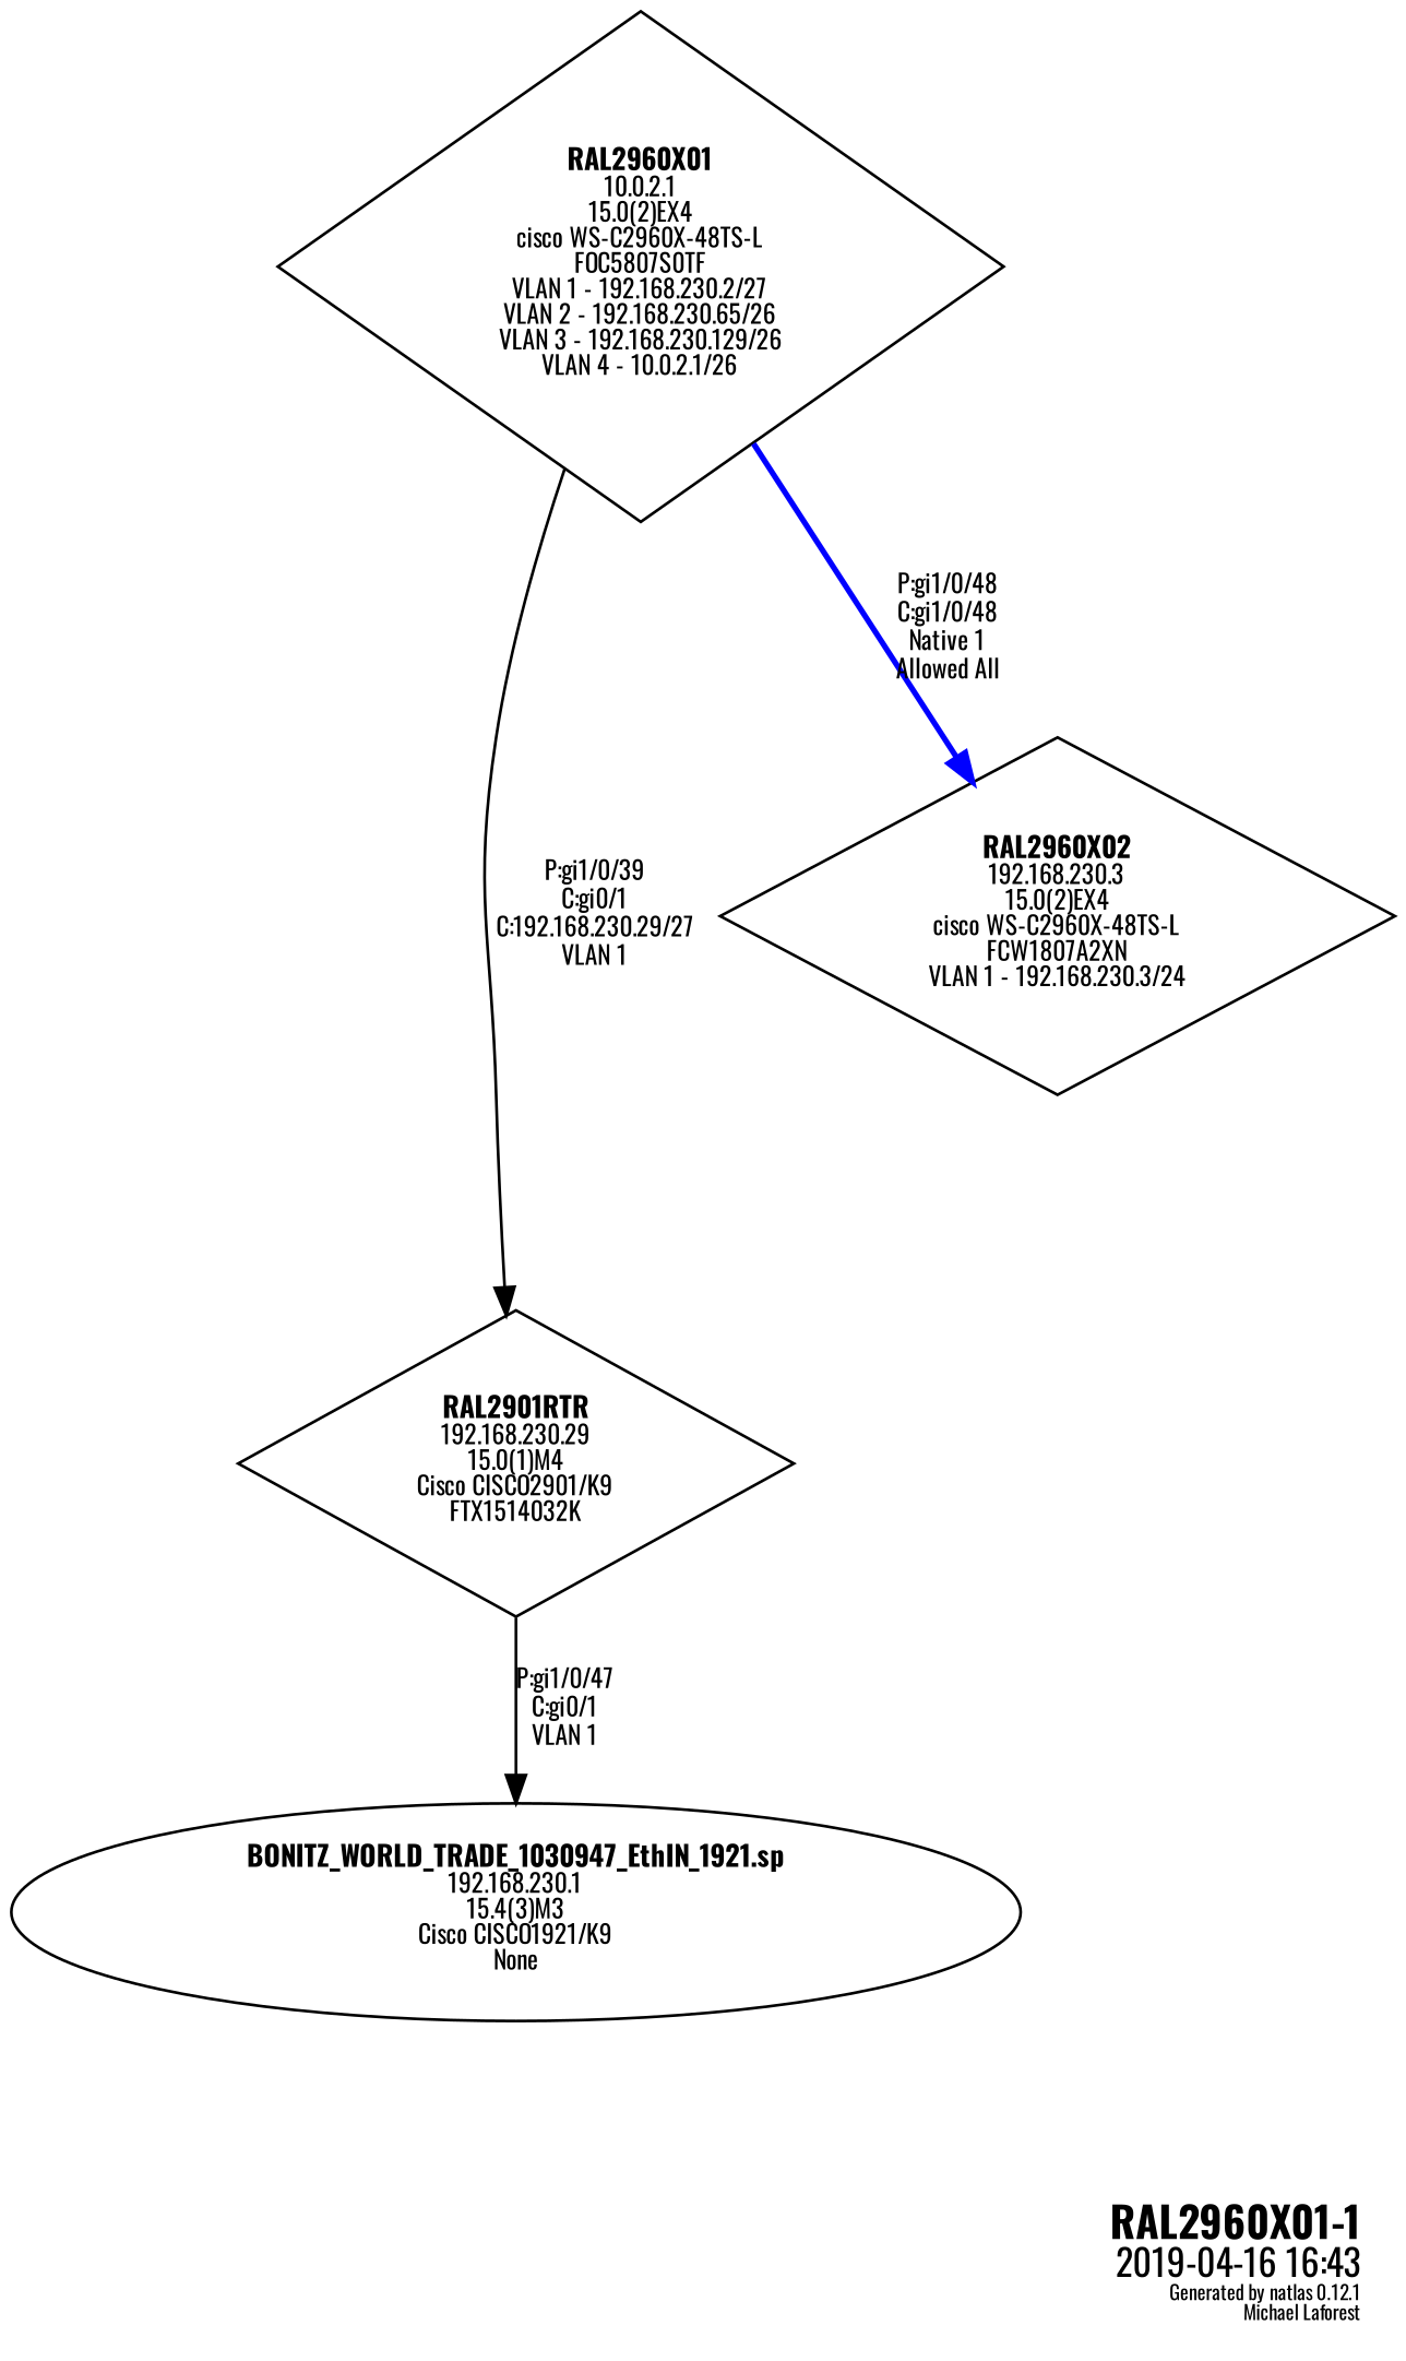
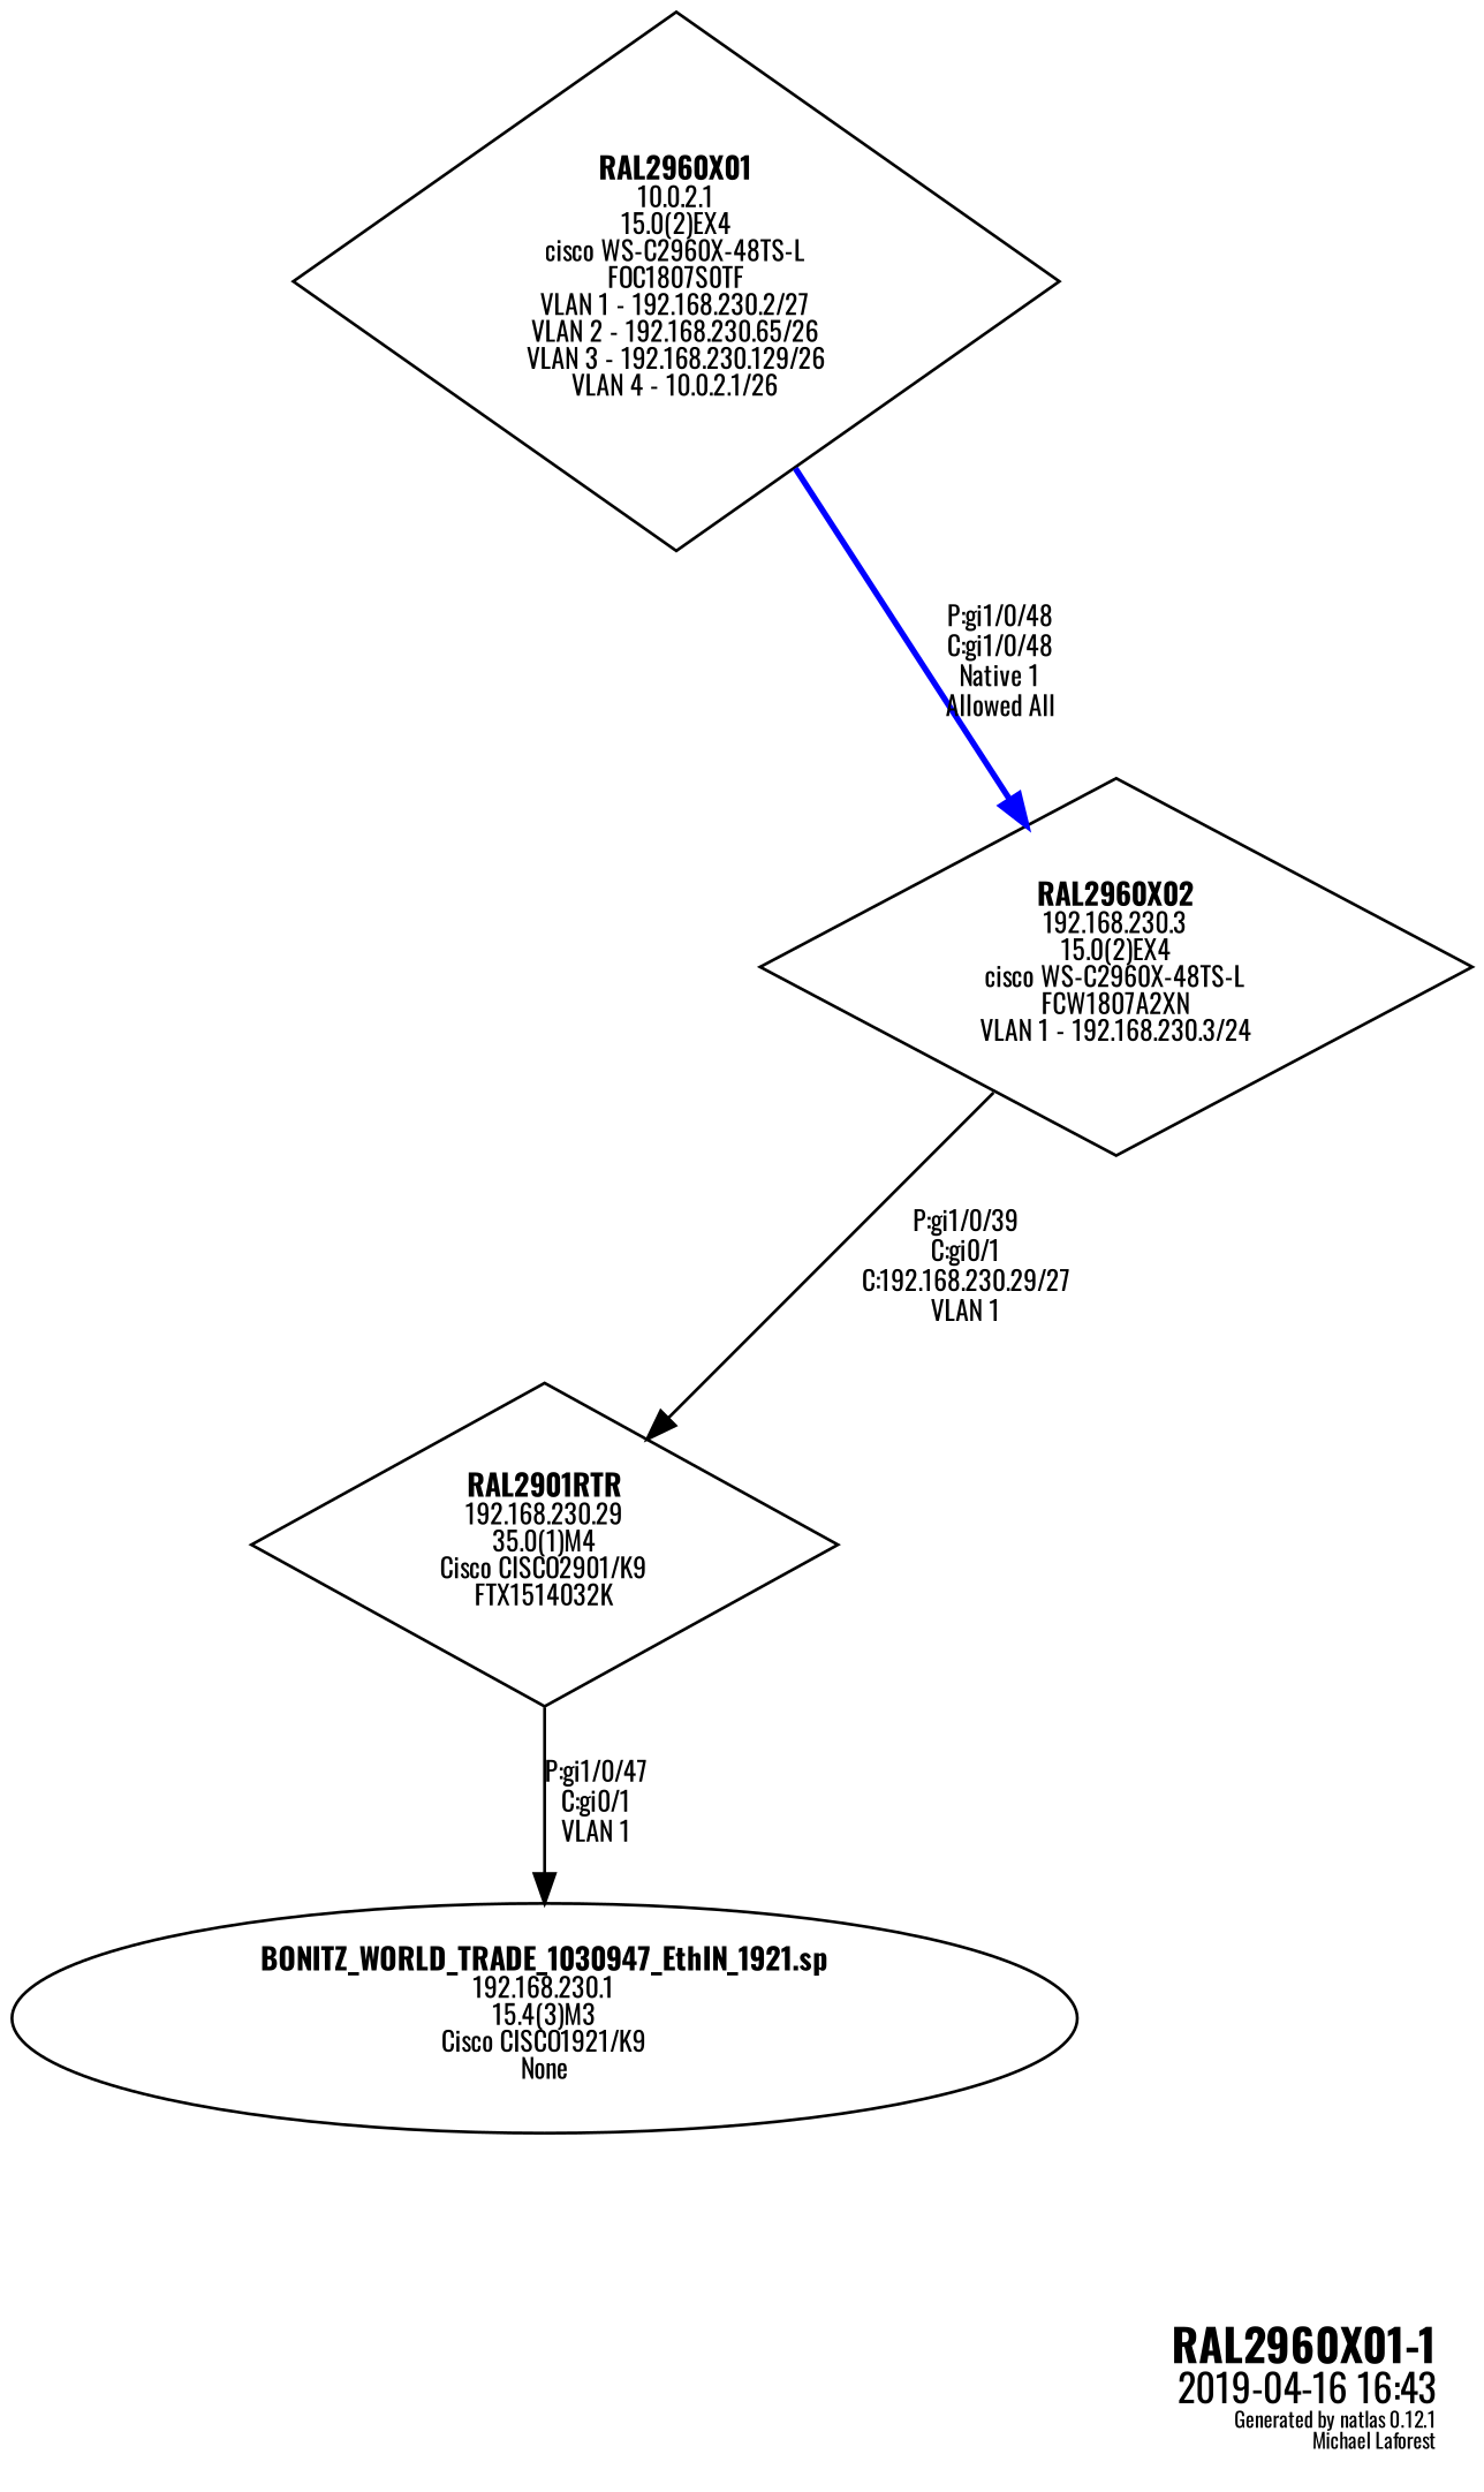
  graph {
    fontname=Oswald
    fontsize=10
    label=<<table border="0"><tr><td balign="right"><font point-size="15"><b>RAL2960X01-1</b></font><br /><font point-size="13">2019-04-16 16:43</font><br /><font point-size="7">Generated by natlas 0.12.1<br />Michael Laforest</font><br /></td></tr></table>>
    labeljust=r
    labelloc=b
    node [fontname=Oswald fontsize=9 peripheries=1 shape=diamond style=solid]
    edge [color=black dir=forward fontname=Oswald fontsize=9 labeljust=l style=solid]
-   n1 [height=2.5 label=<<font point-size="10"><b>RAL2960X01</b></font><br />10.0.2.1<br />15.0(2)EX4<br />cisco WS-C2960X-48TS-L<br />FOC5807S0TF<br />VLAN 1 - 192.168.230.2/27<br />VLAN 2 - 192.168.230.65/26<br />VLAN 3 - 192.168.230.129/26<br />VLAN 4 - 10.0.2.1/26<br />> width=3.5556]
-   n2 [height=1.5 label=<<font point-size="10"><b>RAL2901RTR</b></font><br />192.168.230.29<br />15.0(1)M4<br />Cisco CISCO2901/K9<br />FTX1514032K<br />> width=2.7222]
+   n1 [height=2.5 label=<<font point-size="10"><b>RAL2960X01</b></font><br />10.0.2.1<br />15.0(2)EX4<br />cisco WS-C2960X-48TS-L<br />FOC1807S0TF<br />VLAN 1 - 192.168.230.2/27<br />VLAN 2 - 192.168.230.65/26<br />VLAN 3 - 192.168.230.129/26<br />VLAN 4 - 10.0.2.1/26<br />> width=3.5556]
+   n2 [height=1.5 label=<<font point-size="10"><b>RAL2901RTR</b></font><br />192.168.230.29<br />35.0(1)M4<br />Cisco CISCO2901/K9<br />FTX1514032K<br />> width=2.7222]
    n3 [height=1.75 label=<<font point-size="10"><b>RAL2960X02</b></font><br />192.168.230.3<br />15.0(2)EX4<br />cisco WS-C2960X-48TS-L<br />FCW1807A2XN<br />VLAN 1 - 192.168.230.3/24<br />> width=3.3056]
    n4 [height=1.0607 label=<<font point-size="10"><b>BONITZ_WORLD_TRADE_1030947_EthIN_1921.sp</b></font><br />192.168.230.1<br />15.4(3)M3<br />Cisco CISCO1921/K9<br />None<br />> shape=ellipse width=4.9497]
-   n1 -- n2 [label="P:gi1/0/39\nC:gi0/1\nC:192.168.230.29/27\nVLAN 1"]
+   n3 -- n2 [label="P:gi1/0/39\nC:gi0/1\nC:192.168.230.29/27\nVLAN 1"]
    n1 -- n3 [color=blue label="P:gi1/0/48\nC:gi1/0/48\nNative 1\nAllowed All" style=bold]
    n2 -- n4 [label="P:gi1/0/47\nC:gi0/1\nVLAN 1"]
  }
